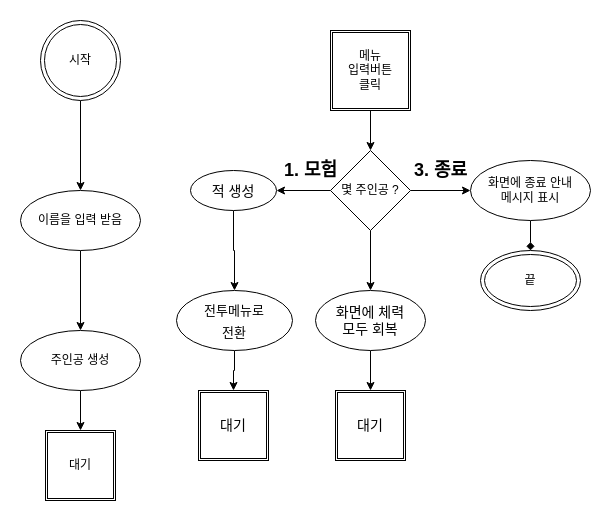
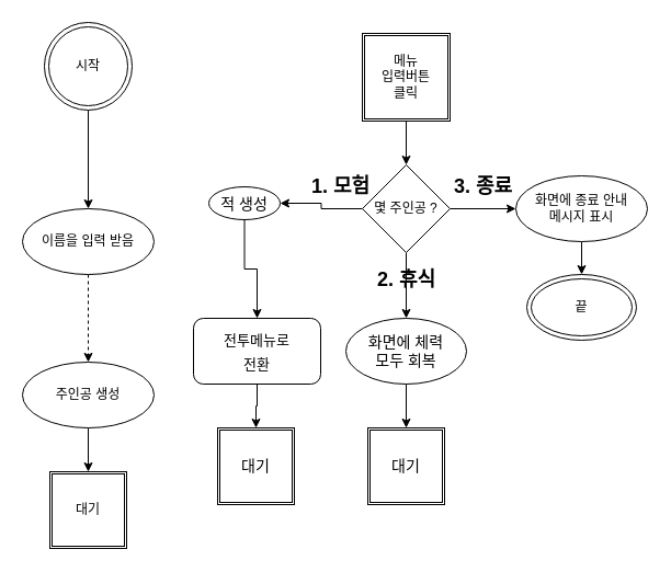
  <mxCell id="0" />
  <mxCell id="1" parent="0" />
  <mxCell id="2" value="" style="edgeStyle=orthogonalEdgeStyle;rounded=0;orthogonalLoop=1;jettySize=auto;html=1;" edge="1" parent="1" source="3" target="5"><mxGeometry relative="1" as="geometry" /></mxCell>
  <mxCell id="3" value="시작" style="ellipse;shape=doubleEllipse;whiteSpace=wrap;html=1;aspect=fixed;" vertex="1" parent="1"><mxGeometry x="40" y="20" width="80" height="80" as="geometry" /></mxCell>
- <mxCell id="4" value="" style="edgeStyle=orthogonalEdgeStyle;rounded=0;orthogonalLoop=1;jettySize=auto;html=1;" edge="1" parent="1" source="5" target="7"><mxGeometry relative="1" as="geometry" /></mxCell>
+ <mxCell id="4" value="" style="edgeStyle=orthogonalEdgeStyle;rounded=0;orthogonalLoop=1;jettySize=auto;html=1;dashed=1;" edge="1" parent="1" source="5" target="7"><mxGeometry relative="1" as="geometry" /></mxCell>
  <mxCell id="5" value="이름을 입력 받음" style="ellipse;whiteSpace=wrap;html=1;" vertex="1" parent="1"><mxGeometry x="20" y="190" width="120" height="60" as="geometry" /></mxCell>
  <mxCell id="6" value="" style="edgeStyle=orthogonalEdgeStyle;rounded=0;orthogonalLoop=1;jettySize=auto;html=1;" edge="1" parent="1" source="7" target="8"><mxGeometry relative="1" as="geometry" /></mxCell>
  <mxCell id="7" value="주인공 생성" style="ellipse;whiteSpace=wrap;html=1;" vertex="1" parent="1"><mxGeometry x="20" y="330" width="120" height="60" as="geometry" /></mxCell>
  <mxCell id="8" value="대기" style="shape=ext;double=1;whiteSpace=wrap;html=1;aspect=fixed;" vertex="1" parent="1"><mxGeometry x="45" y="430" width="70" height="70" as="geometry" /></mxCell>
  <mxCell id="9" value="" style="edgeStyle=orthogonalEdgeStyle;rounded=0;orthogonalLoop=1;jettySize=auto;html=1;" edge="1" parent="1" source="10" target="14"><mxGeometry relative="1" as="geometry" /></mxCell>
  <mxCell id="10" value="메뉴 &lt;br&gt;입력버튼&lt;br&gt;클릭" style="shape=ext;double=1;whiteSpace=wrap;html=1;aspect=fixed;" vertex="1" parent="1"><mxGeometry x="330" y="30" width="80" height="80" as="geometry" /></mxCell>
  <mxCell id="11" value="" style="edgeStyle=orthogonalEdgeStyle;rounded=0;orthogonalLoop=1;jettySize=auto;html=1;" edge="1" parent="1" source="14" target="16"><mxGeometry relative="1" as="geometry" /></mxCell>
  <mxCell id="12" value="" style="edgeStyle=orthogonalEdgeStyle;rounded=0;orthogonalLoop=1;jettySize=auto;html=1;fontSize=9;" edge="1" parent="1" source="14" target="22"><mxGeometry relative="1" as="geometry" /></mxCell>
  <mxCell id="13" value="" style="edgeStyle=orthogonalEdgeStyle;rounded=0;orthogonalLoop=1;jettySize=auto;html=1;fontSize=14;" edge="1" parent="1" source="14" target="26"><mxGeometry relative="1" as="geometry" /></mxCell>
  <mxCell id="14" value="몇 주인공 ?" style="rhombus;whiteSpace=wrap;html=1;" vertex="1" parent="1"><mxGeometry x="330" y="150" width="80" height="80" as="geometry" /></mxCell>
- <mxCell id="15" value="" style="edgeStyle=orthogonalEdgeStyle;rounded=0;orthogonalLoop=1;jettySize=auto;html=1;endArrow=diamond;" edge="1" parent="1" source="16" target="17"><mxGeometry relative="1" as="geometry" /></mxCell>
+ <mxCell id="15" value="" style="edgeStyle=orthogonalEdgeStyle;rounded=0;orthogonalLoop=1;jettySize=auto;html=1;" edge="1" parent="1" source="16" target="17"><mxGeometry relative="1" as="geometry" /></mxCell>
  <mxCell id="16" value="화면에 종료 안내 &lt;br&gt;메시지 표시" style="ellipse;whiteSpace=wrap;html=1;" vertex="1" parent="1"><mxGeometry x="470" y="160" width="120" height="60" as="geometry" /></mxCell>
  <mxCell id="17" value="끝" style="ellipse;shape=doubleEllipse;whiteSpace=wrap;html=1;" vertex="1" parent="1"><mxGeometry x="480" y="250" width="100" height="60" as="geometry" /></mxCell>
  <mxCell id="18" value="1. 모험" style="text;strokeColor=none;fillColor=none;html=1;fontSize=18;fontStyle=1;verticalAlign=middle;align=center;" vertex="1" parent="1"><mxGeometry x="280" y="160" width="60" height="20" as="geometry" /></mxCell>
+ <mxCell id="19" value="2. 휴식" style="text;strokeColor=none;fillColor=none;html=1;fontSize=18;fontStyle=1;verticalAlign=middle;align=center;" vertex="1" parent="1"><mxGeometry x="325" y="240" width="90" height="30" as="geometry" /></mxCell>
  <mxCell id="20" value="3. 종료" style="text;strokeColor=none;fillColor=none;html=1;fontSize=18;fontStyle=1;verticalAlign=middle;align=center;" vertex="1" parent="1"><mxGeometry x="410" y="155" width="60" height="30" as="geometry" /></mxCell>
  <mxCell id="21" value="" style="edgeStyle=orthogonalEdgeStyle;rounded=0;orthogonalLoop=1;jettySize=auto;html=1;fontSize=9;" edge="1" parent="1" source="22" target="24"><mxGeometry relative="1" as="geometry" /></mxCell>
- <mxCell id="22" value="&lt;font style=&quot;font-size: 14px;&quot;&gt;적 생성&lt;/font&gt;" style="ellipse;whiteSpace=wrap;html=1;fontSize=18;" vertex="1" parent="1"><mxGeometry x="190" y="170" width="86" height="40" as="geometry" /></mxCell>
+ <mxCell id="22" value="&lt;font style=&quot;font-size: 14px;&quot;&gt;적 생성&lt;/font&gt;" style="ellipse;whiteSpace=wrap;html=1;fontSize=18;" vertex="1" parent="1"><mxGeometry x="190" y="170" width="65" height="30" as="geometry" /></mxCell>
  <mxCell id="23" value="" style="edgeStyle=orthogonalEdgeStyle;rounded=0;orthogonalLoop=1;jettySize=auto;html=1;fontSize=14;" edge="1" parent="1" source="24" target="27"><mxGeometry relative="1" as="geometry" /></mxCell>
- <mxCell id="24" value="&lt;font style=&quot;font-size: 13px;&quot;&gt;전투메뉴로 &lt;br&gt;전환&lt;/font&gt;" style="ellipse;whiteSpace=wrap;html=1;fontSize=18;" vertex="1" parent="1"><mxGeometry x="176" y="290" width="116" height="60" as="geometry" /></mxCell>
+ <mxCell id="24" value="&lt;font style=&quot;font-size: 13px;&quot;&gt;전투메뉴로 &lt;br&gt;전환&lt;/font&gt;" style="whiteSpace=wrap;html=1;fontSize=18;rounded=1;" vertex="1" parent="1"><mxGeometry x="176" y="290" width="116" height="60" as="geometry" /></mxCell>
  <mxCell id="25" value="" style="edgeStyle=orthogonalEdgeStyle;rounded=0;orthogonalLoop=1;jettySize=auto;html=1;fontSize=14;" edge="1" parent="1" source="26" target="28"><mxGeometry relative="1" as="geometry" /></mxCell>
  <mxCell id="26" value="화면에 체력&lt;br&gt;모두 회복" style="ellipse;whiteSpace=wrap;html=1;fontSize=14;" vertex="1" parent="1"><mxGeometry x="315" y="290" width="110" height="60" as="geometry" /></mxCell>
  <mxCell id="27" value="대기" style="shape=ext;double=1;whiteSpace=wrap;html=1;aspect=fixed;fontSize=14;" vertex="1" parent="1"><mxGeometry x="198" y="390" width="70" height="70" as="geometry" /></mxCell>
  <mxCell id="28" value="대기" style="shape=ext;double=1;whiteSpace=wrap;html=1;aspect=fixed;fontSize=14;" vertex="1" parent="1"><mxGeometry x="335" y="390" width="70" height="70" as="geometry" /></mxCell>
